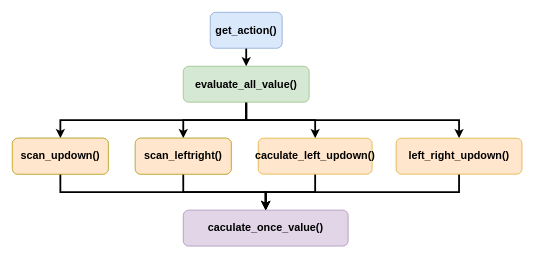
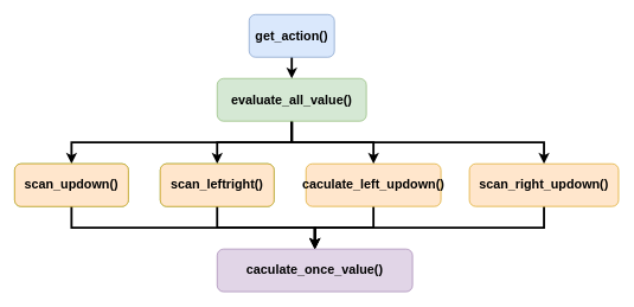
  <mxCell id="0" />
  <mxCell id="1" parent="0" />
  <mxCell id="2" style="edgeStyle=orthogonalEdgeStyle;rounded=0;orthogonalLoop=1;jettySize=auto;html=1;exitX=0.5;exitY=1;exitDx=0;exitDy=0;fontSize=18;strokeWidth=3;" edge="1" parent="1" source="3" target="8"><mxGeometry relative="1" as="geometry" /></mxCell>
  <mxCell id="3" value="&lt;font style=&quot;font-size: 18px;&quot;&gt;&lt;b&gt;get_action()&lt;/b&gt;&lt;/font&gt;" style="rounded=1;whiteSpace=wrap;html=1;fillColor=#dae8fc;strokeColor=#6c8ebf;" vertex="1" parent="1"><mxGeometry x="350" y="20" width="120" height="60" as="geometry" /></mxCell>
  <mxCell id="4" style="edgeStyle=orthogonalEdgeStyle;rounded=0;orthogonalLoop=1;jettySize=auto;html=1;exitX=0.5;exitY=1;exitDx=0;exitDy=0;entryX=0.5;entryY=0;entryDx=0;entryDy=0;fontSize=18;strokeWidth=3;" edge="1" parent="1" source="8" target="15"><mxGeometry relative="1" as="geometry" /></mxCell>
  <mxCell id="5" style="edgeStyle=orthogonalEdgeStyle;rounded=0;orthogonalLoop=1;jettySize=auto;html=1;exitX=0.5;exitY=1;exitDx=0;exitDy=0;strokeWidth=3;fontSize=18;" edge="1" parent="1" source="8" target="16"><mxGeometry relative="1" as="geometry" /></mxCell>
  <mxCell id="6" style="edgeStyle=orthogonalEdgeStyle;rounded=0;orthogonalLoop=1;jettySize=auto;html=1;exitX=0.5;exitY=1;exitDx=0;exitDy=0;entryX=0.5;entryY=0;entryDx=0;entryDy=0;strokeWidth=3;fontSize=18;" edge="1" parent="1" source="8" target="12"><mxGeometry relative="1" as="geometry" /></mxCell>
  <mxCell id="7" style="edgeStyle=orthogonalEdgeStyle;rounded=0;orthogonalLoop=1;jettySize=auto;html=1;exitX=0.5;exitY=1;exitDx=0;exitDy=0;strokeWidth=3;fontSize=18;" edge="1" parent="1" source="8" target="14"><mxGeometry relative="1" as="geometry" /></mxCell>
  <mxCell id="8" value="&lt;span style=&quot;font-size: 18px;&quot;&gt;&lt;b&gt;evaluate_all_value()&lt;/b&gt;&lt;/span&gt;" style="rounded=1;whiteSpace=wrap;html=1;fillColor=#d5e8d4;strokeColor=#82b366;" vertex="1" parent="1"><mxGeometry x="305" y="110" width="210" height="60" as="geometry" /></mxCell>
  <mxCell id="9" value="&lt;span style=&quot;font-size: 18px;&quot;&gt;&lt;b&gt;scan_updown()&lt;/b&gt;&lt;/span&gt;" style="rounded=1;whiteSpace=wrap;html=1;fillColor=#d5e8d4;strokeColor=#82b366;" vertex="1" parent="1"><mxGeometry x="20" y="230" width="160" height="60" as="geometry" /></mxCell>
  <mxCell id="10" value="&lt;span style=&quot;font-size: 18px;&quot;&gt;&lt;b&gt;scan_updown()&lt;/b&gt;&lt;/span&gt;" style="rounded=1;whiteSpace=wrap;html=1;fillColor=#d5e8d4;strokeColor=#82b366;" vertex="1" parent="1"><mxGeometry x="225" y="230" width="160" height="60" as="geometry" /></mxCell>
  <mxCell id="11" style="edgeStyle=orthogonalEdgeStyle;rounded=0;orthogonalLoop=1;jettySize=auto;html=1;exitX=0.5;exitY=1;exitDx=0;exitDy=0;entryX=0.5;entryY=0;entryDx=0;entryDy=0;strokeWidth=3;fontSize=18;" edge="1" parent="1" source="12" target="21"><mxGeometry relative="1" as="geometry" /></mxCell>
  <mxCell id="12" value="&lt;span style=&quot;font-size: 18px;&quot;&gt;&lt;b&gt;caculate_left_updown()&lt;/b&gt;&lt;/span&gt;" style="rounded=1;whiteSpace=wrap;html=1;fillColor=#ffe6cc;strokeColor=#d79b00;" vertex="1" parent="1"><mxGeometry x="430" y="230" width="190" height="60" as="geometry" /></mxCell>
  <mxCell id="13" style="edgeStyle=orthogonalEdgeStyle;rounded=0;orthogonalLoop=1;jettySize=auto;html=1;exitX=0.5;exitY=1;exitDx=0;exitDy=0;strokeWidth=3;fontSize=18;" edge="1" parent="1" source="14" target="21"><mxGeometry relative="1" as="geometry" /></mxCell>
- <mxCell id="14" value="&lt;span style=&quot;font-size: 18px;&quot;&gt;&lt;b&gt;left_right_updown()&lt;/b&gt;&lt;/span&gt;" style="rounded=1;whiteSpace=wrap;html=1;fillColor=#ffe6cc;strokeColor=#d79b00;" vertex="1" parent="1"><mxGeometry x="660" y="230" width="210" height="60" as="geometry" /></mxCell>
+ <mxCell id="14" value="&lt;span style=&quot;font-size: 18px;&quot;&gt;&lt;b&gt;scan_right_updown()&lt;/b&gt;&lt;/span&gt;" style="rounded=1;whiteSpace=wrap;html=1;fillColor=#ffe6cc;strokeColor=#d79b00;" vertex="1" parent="1"><mxGeometry x="660" y="230" width="210" height="60" as="geometry" /></mxCell>
  <mxCell id="15" value="&lt;span style=&quot;font-size: 18px;&quot;&gt;&lt;b&gt;scan_updown()&lt;/b&gt;&lt;/span&gt;" style="rounded=1;whiteSpace=wrap;html=1;fillColor=#d5e8d4;strokeColor=#82b366;" vertex="1" parent="1"><mxGeometry x="20" y="230" width="160" height="60" as="geometry" /></mxCell>
  <mxCell id="16" value="&lt;span style=&quot;font-size: 18px;&quot;&gt;&lt;b&gt;scan_leftright()&lt;/b&gt;&lt;/span&gt;" style="rounded=1;whiteSpace=wrap;html=1;fillColor=#d5e8d4;strokeColor=#82b366;" vertex="1" parent="1"><mxGeometry x="225" y="230" width="160" height="60" as="geometry" /></mxCell>
  <mxCell id="17" style="edgeStyle=orthogonalEdgeStyle;rounded=0;orthogonalLoop=1;jettySize=auto;html=1;exitX=0.5;exitY=1;exitDx=0;exitDy=0;strokeWidth=3;fontSize=18;" edge="1" parent="1" source="18" target="21"><mxGeometry relative="1" as="geometry" /></mxCell>
  <mxCell id="18" value="&lt;span style=&quot;font-size: 18px;&quot;&gt;&lt;b&gt;scan_updown()&lt;/b&gt;&lt;/span&gt;" style="rounded=1;whiteSpace=wrap;html=1;fillColor=#ffe6cc;strokeColor=#d79b00;" vertex="1" parent="1"><mxGeometry x="20" y="230" width="160" height="60" as="geometry" /></mxCell>
  <mxCell id="19" style="edgeStyle=orthogonalEdgeStyle;rounded=0;orthogonalLoop=1;jettySize=auto;html=1;exitX=0.5;exitY=1;exitDx=0;exitDy=0;entryX=0.5;entryY=0;entryDx=0;entryDy=0;strokeWidth=3;fontSize=18;" edge="1" parent="1" source="20" target="21"><mxGeometry relative="1" as="geometry" /></mxCell>
  <mxCell id="20" value="&lt;span style=&quot;font-size: 18px;&quot;&gt;&lt;b&gt;scan_leftright()&lt;/b&gt;&lt;/span&gt;" style="rounded=1;whiteSpace=wrap;html=1;fillColor=#ffe6cc;strokeColor=#d79b00;" vertex="1" parent="1"><mxGeometry x="225" y="230" width="160" height="60" as="geometry" /></mxCell>
  <mxCell id="21" value="&lt;span style=&quot;font-size: 18px;&quot;&gt;&lt;b&gt;caculate_once_value()&lt;/b&gt;&lt;/span&gt;" style="rounded=1;whiteSpace=wrap;html=1;fillColor=#e1d5e7;strokeColor=#9673a6;" vertex="1" parent="1"><mxGeometry x="305" y="350" width="275" height="60" as="geometry" /></mxCell>
